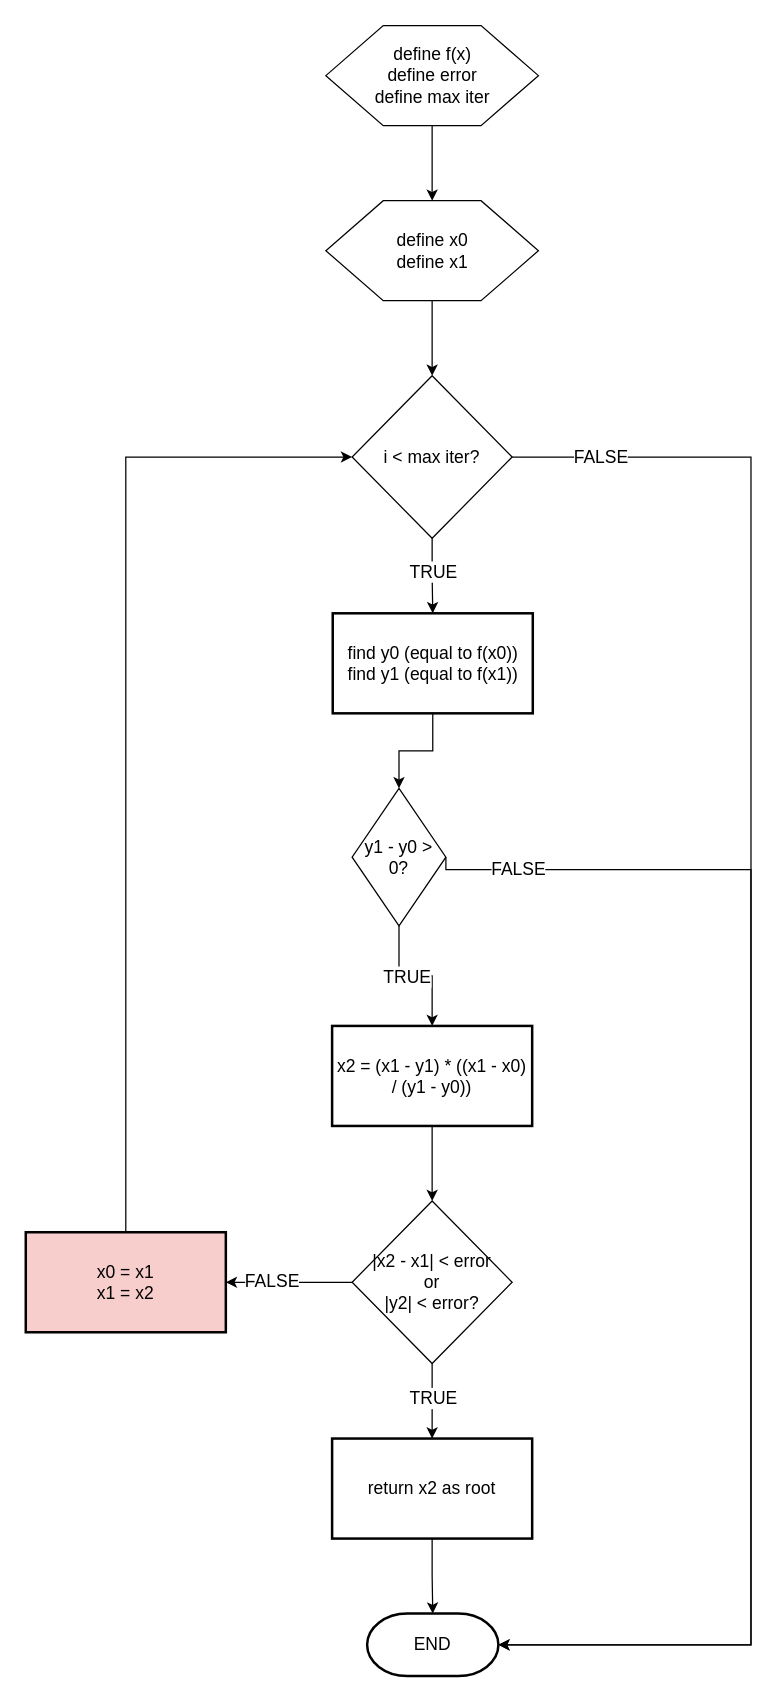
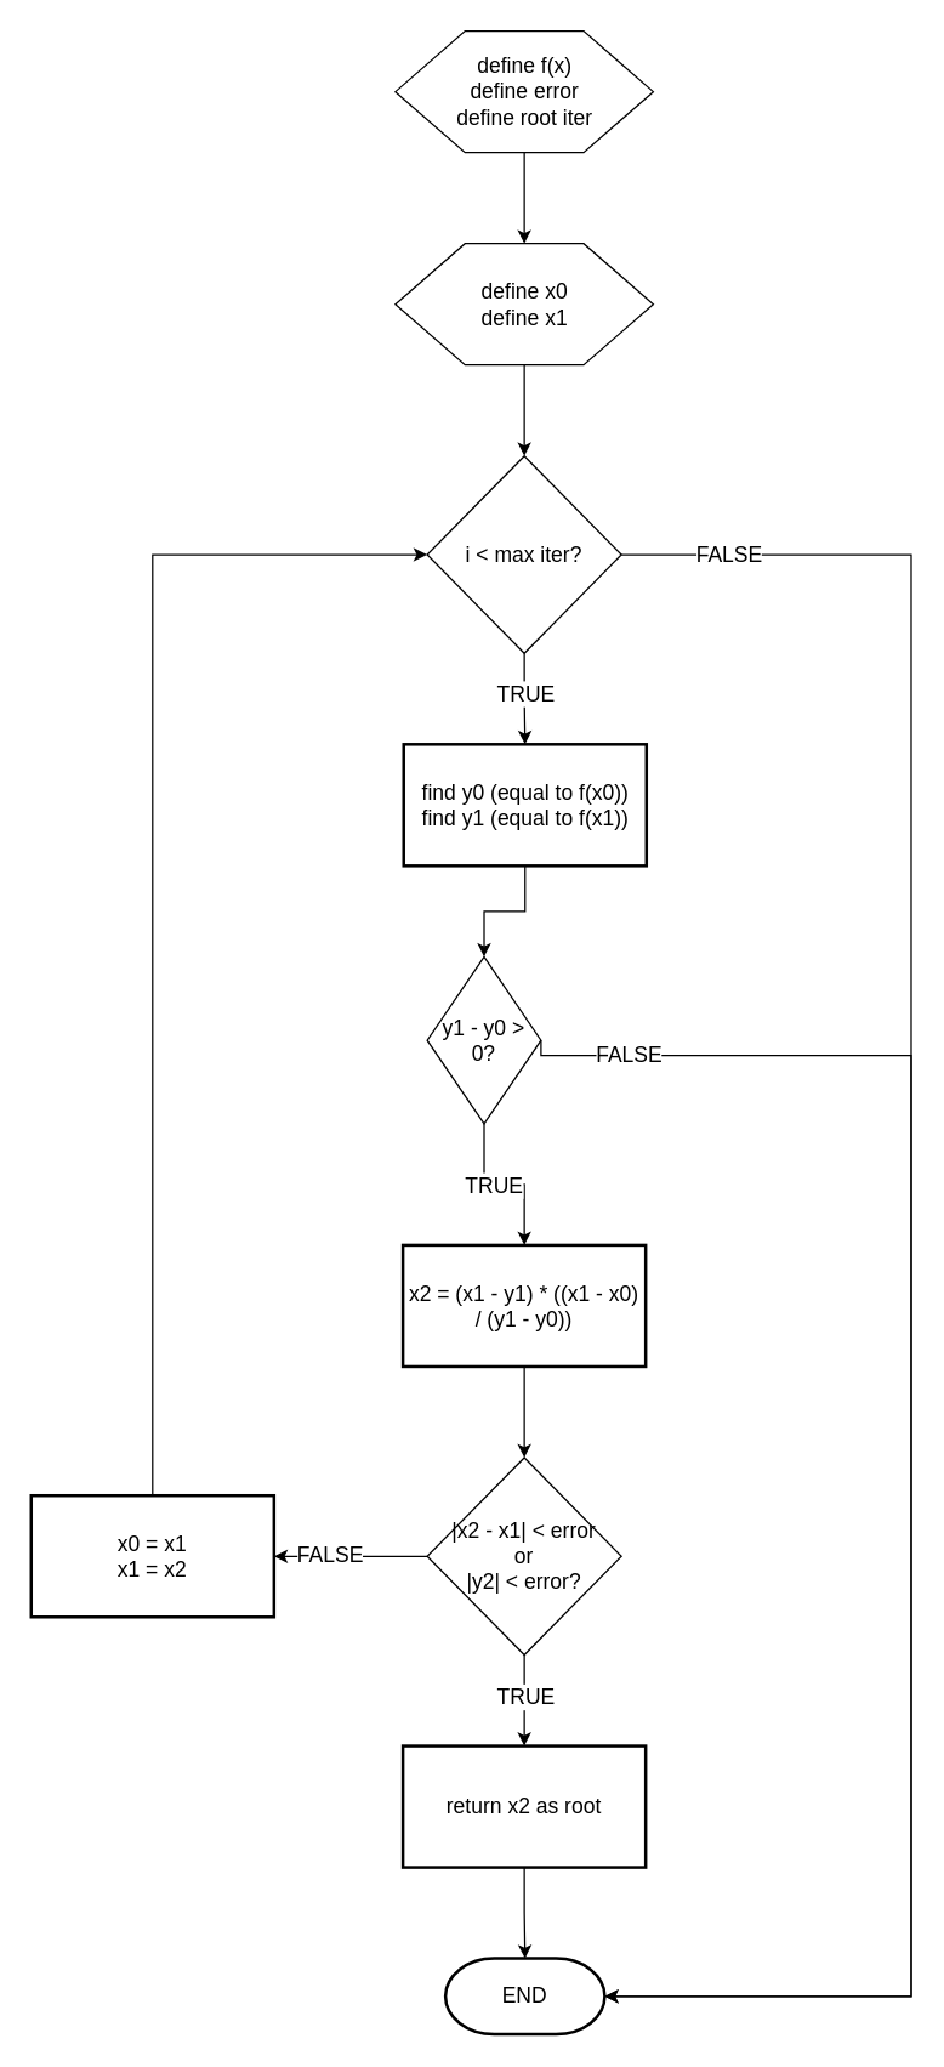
  <mxCell id="0" />
  <mxCell id="1" parent="0" />
  <mxCell id="2" value="" style="edgeStyle=orthogonalEdgeStyle;rounded=0;orthogonalLoop=1;jettySize=auto;html=1;" edge="1" parent="1" source="3" target="5"><mxGeometry relative="1" as="geometry" /></mxCell>
- <mxCell id="3" value="define f(x)&lt;div&gt;define error&lt;/div&gt;&lt;div&gt;define max iter&lt;/div&gt;" style="verticalLabelPosition=middle;verticalAlign=middle;html=1;shape=hexagon;perimeter=hexagonPerimeter2;arcSize=6;size=0.27;labelPosition=center;align=center;fontSize=14;" vertex="1" parent="1"><mxGeometry x="260" y="20" width="170" height="80" as="geometry" /></mxCell>
+ <mxCell id="3" value="define f(x)&lt;div&gt;define error&lt;/div&gt;&lt;div&gt;define root iter&lt;/div&gt;" style="verticalLabelPosition=middle;verticalAlign=middle;html=1;shape=hexagon;perimeter=hexagonPerimeter2;arcSize=6;size=0.27;labelPosition=center;align=center;fontSize=14;" vertex="1" parent="1"><mxGeometry x="260" y="20" width="170" height="80" as="geometry" /></mxCell>
  <mxCell id="4" value="" style="edgeStyle=orthogonalEdgeStyle;rounded=0;orthogonalLoop=1;jettySize=auto;html=1;" edge="1" parent="1" source="5" target="8"><mxGeometry relative="1" as="geometry" /></mxCell>
  <mxCell id="5" value="define x0&lt;div&gt;define x1&lt;/div&gt;" style="verticalLabelPosition=middle;verticalAlign=middle;html=1;shape=hexagon;perimeter=hexagonPerimeter2;arcSize=6;size=0.27;labelPosition=center;align=center;fontSize=14;" vertex="1" parent="1"><mxGeometry x="260" y="160" width="170" height="80" as="geometry" /></mxCell>
  <mxCell id="6" value="" style="edgeStyle=orthogonalEdgeStyle;rounded=0;orthogonalLoop=1;jettySize=auto;html=1;" edge="1" parent="1" source="8" target="10"><mxGeometry relative="1" as="geometry" /></mxCell>
  <mxCell id="7" value="&lt;font style=&quot;font-size: 14px;&quot;&gt;TRUE&lt;/font&gt;" style="edgeLabel;html=1;align=center;verticalAlign=middle;resizable=0;points=[];" vertex="1" connectable="0" parent="6"><mxGeometry x="-0.151" relative="1" as="geometry"><mxPoint as="offset" /></mxGeometry></mxCell>
  <mxCell id="8" value="&lt;div&gt;i &amp;lt; max iter?&lt;/div&gt;" style="rhombus;whiteSpace=wrap;html=1;fontSize=14;" vertex="1" parent="1"><mxGeometry x="281" y="300" width="128" height="130" as="geometry" /></mxCell>
  <mxCell id="9" value="" style="edgeStyle=orthogonalEdgeStyle;rounded=0;orthogonalLoop=1;jettySize=auto;html=1;" edge="1" parent="1" source="10" target="13"><mxGeometry relative="1" as="geometry" /></mxCell>
  <mxCell id="10" value="find y0 (equal to f(x0))&lt;div&gt;find y1 (equal to f(x1))&lt;/div&gt;" style="rounded=1;whiteSpace=wrap;html=1;absoluteArcSize=1;arcSize=0;strokeWidth=2;fontSize=14;" vertex="1" parent="1"><mxGeometry x="265.5" y="490" width="160" height="80" as="geometry" /></mxCell>
  <mxCell id="11" value="" style="edgeStyle=orthogonalEdgeStyle;rounded=0;orthogonalLoop=1;jettySize=auto;html=1;" edge="1" parent="1" source="13" target="15"><mxGeometry relative="1" as="geometry" /></mxCell>
  <mxCell id="12" value="&lt;font style=&quot;font-size: 14px;&quot;&gt;TRUE&lt;/font&gt;" style="edgeLabel;html=1;align=center;verticalAlign=middle;resizable=0;points=[];" vertex="1" connectable="0" parent="11"><mxGeometry x="-0.129" relative="1" as="geometry"><mxPoint as="offset" /></mxGeometry></mxCell>
  <mxCell id="13" value="&lt;div&gt;y1 - y0 &amp;gt; 0?&lt;/div&gt;" style="rhombus;whiteSpace=wrap;html=1;fontSize=14;" vertex="1" parent="1"><mxGeometry x="281" y="630" width="75" height="110" as="geometry" /></mxCell>
  <mxCell id="14" value="" style="edgeStyle=orthogonalEdgeStyle;rounded=0;orthogonalLoop=1;jettySize=auto;html=1;" edge="1" parent="1" source="15" target="20"><mxGeometry relative="1" as="geometry" /></mxCell>
  <mxCell id="15" value="x2 = (x1 - y1) * ((x1 - x0) / (y1 - y0))" style="whiteSpace=wrap;html=1;absoluteArcSize=1;arcSize=0;strokeWidth=2;fontSize=14;rounded=0;" vertex="1" parent="1"><mxGeometry x="265" y="820" width="160" height="80" as="geometry" /></mxCell>
  <mxCell id="16" value="" style="edgeStyle=orthogonalEdgeStyle;rounded=0;orthogonalLoop=1;jettySize=auto;html=1;" edge="1" parent="1" source="20" target="22"><mxGeometry relative="1" as="geometry" /></mxCell>
  <mxCell id="17" value="&lt;font style=&quot;font-size: 14px;&quot;&gt;TRUE&lt;/font&gt;" style="edgeLabel;html=1;align=center;verticalAlign=middle;resizable=0;points=[];" vertex="1" connectable="0" parent="16"><mxGeometry x="-0.085" relative="1" as="geometry"><mxPoint as="offset" /></mxGeometry></mxCell>
  <mxCell id="18" value="" style="edgeStyle=orthogonalEdgeStyle;rounded=0;orthogonalLoop=1;jettySize=auto;html=1;" edge="1" parent="1" source="20" target="29"><mxGeometry relative="1" as="geometry" /></mxCell>
  <mxCell id="19" value="&lt;span style=&quot;font-size: 14px;&quot;&gt;FALSE&lt;/span&gt;" style="edgeLabel;html=1;align=center;verticalAlign=middle;resizable=0;points=[];" vertex="1" connectable="0" parent="18"><mxGeometry x="0.29" y="-2" relative="1" as="geometry"><mxPoint as="offset" /></mxGeometry></mxCell>
  <mxCell id="20" value="&lt;div&gt;|x2 - x1| &amp;lt; error&lt;/div&gt;&lt;div&gt;or&lt;/div&gt;&lt;div&gt;|y2| &amp;lt; error?&lt;/div&gt;" style="rhombus;whiteSpace=wrap;html=1;fontSize=14;" vertex="1" parent="1"><mxGeometry x="281" y="960" width="128" height="130" as="geometry" /></mxCell>
  <mxCell id="21" value="" style="edgeStyle=orthogonalEdgeStyle;rounded=0;orthogonalLoop=1;jettySize=auto;html=1;" edge="1" parent="1" source="22" target="23"><mxGeometry relative="1" as="geometry" /></mxCell>
  <mxCell id="22" value="return x2 as root" style="rounded=1;whiteSpace=wrap;html=1;absoluteArcSize=1;arcSize=0;strokeWidth=2;fontSize=14;" vertex="1" parent="1"><mxGeometry x="265" y="1150" width="160" height="80" as="geometry" /></mxCell>
  <mxCell id="23" value="END" style="strokeWidth=2;html=1;shape=mxgraph.flowchart.terminator;whiteSpace=wrap;fontSize=14;" vertex="1" parent="1"><mxGeometry x="293" y="1290" width="105" height="50" as="geometry" /></mxCell>
  <mxCell id="24" style="edgeStyle=orthogonalEdgeStyle;rounded=0;orthogonalLoop=1;jettySize=auto;html=1;exitX=1;exitY=0.5;exitDx=0;exitDy=0;entryX=1;entryY=0.5;entryDx=0;entryDy=0;entryPerimeter=0;" edge="1" parent="1" source="8" target="23"><mxGeometry relative="1" as="geometry"><Array as="points"><mxPoint x="600" y="365" /><mxPoint x="600" y="1315" /></Array></mxGeometry></mxCell>
  <mxCell id="25" value="&lt;font style=&quot;font-size: 14px;&quot;&gt;FALSE&lt;/font&gt;" style="edgeLabel;html=1;align=center;verticalAlign=middle;resizable=0;points=[];" vertex="1" connectable="0" parent="24"><mxGeometry x="-0.896" y="1" relative="1" as="geometry"><mxPoint as="offset" /></mxGeometry></mxCell>
  <mxCell id="26" style="edgeStyle=orthogonalEdgeStyle;rounded=0;orthogonalLoop=1;jettySize=auto;html=1;exitX=1;exitY=0.5;exitDx=0;exitDy=0;entryX=1;entryY=0.5;entryDx=0;entryDy=0;entryPerimeter=0;" edge="1" parent="1" source="13" target="23"><mxGeometry relative="1" as="geometry"><Array as="points"><mxPoint x="600" y="695" /><mxPoint x="600" y="1315" /></Array></mxGeometry></mxCell>
  <mxCell id="27" value="&lt;font style=&quot;font-size: 14px;&quot;&gt;FALSE&lt;/font&gt;" style="edgeLabel;html=1;align=center;verticalAlign=middle;resizable=0;points=[];" vertex="1" connectable="0" parent="26"><mxGeometry x="-0.876" y="1" relative="1" as="geometry"><mxPoint as="offset" /></mxGeometry></mxCell>
  <mxCell id="28" style="edgeStyle=orthogonalEdgeStyle;rounded=0;orthogonalLoop=1;jettySize=auto;html=1;exitX=0.5;exitY=0;exitDx=0;exitDy=0;entryX=0;entryY=0.5;entryDx=0;entryDy=0;" edge="1" parent="1" source="29" target="8"><mxGeometry relative="1" as="geometry" /></mxCell>
- <mxCell id="29" value="x0 = x1&lt;div&gt;x1 = x2&lt;/div&gt;" style="rounded=1;whiteSpace=wrap;html=1;absoluteArcSize=1;arcSize=0;strokeWidth=2;fontSize=14;fillColor=#f8cecc;" vertex="1" parent="1"><mxGeometry x="20" y="985" width="160" height="80" as="geometry" /></mxCell>
+ <mxCell id="29" value="x0 = x1&lt;div&gt;x1 = x2&lt;/div&gt;" style="rounded=1;whiteSpace=wrap;html=1;absoluteArcSize=1;arcSize=0;strokeWidth=2;fontSize=14;" vertex="1" parent="1"><mxGeometry x="20" y="985" width="160" height="80" as="geometry" /></mxCell>
